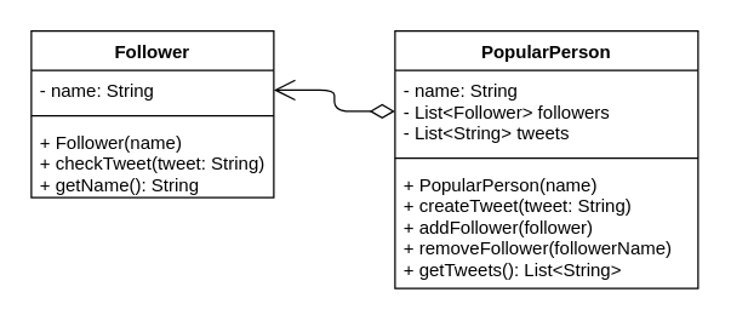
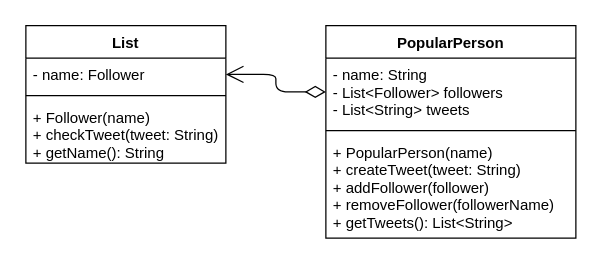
  <mxCell id="0" />
  <mxCell id="1" parent="0" />
- <mxCell id="2" value="Follower" style="swimlane;fontStyle=1;align=center;verticalAlign=top;childLayout=stackLayout;horizontal=1;startSize=26;horizontalStack=0;resizeParent=1;resizeParentMax=0;resizeLast=0;collapsible=1;marginBottom=0;" vertex="1" parent="1"><mxGeometry x="20" y="20" width="160" height="110" as="geometry" /></mxCell>
- <mxCell id="3" value="- name: String" style="text;strokeColor=none;fillColor=none;align=left;verticalAlign=top;spacingLeft=4;spacingRight=4;overflow=hidden;rotatable=0;points=[[0,0.5],[1,0.5]];portConstraint=eastwest;" vertex="1" parent="2"><mxGeometry y="26" width="160" height="26" as="geometry" /></mxCell>
+ <mxCell id="2" value="List" style="swimlane;fontStyle=1;align=center;verticalAlign=top;childLayout=stackLayout;horizontal=1;startSize=26;horizontalStack=0;resizeParent=1;resizeParentMax=0;resizeLast=0;collapsible=1;marginBottom=0;" vertex="1" parent="1"><mxGeometry x="20" y="20" width="160" height="110" as="geometry" /></mxCell>
+ <mxCell id="3" value="- name: Follower" style="text;strokeColor=none;fillColor=none;align=left;verticalAlign=top;spacingLeft=4;spacingRight=4;overflow=hidden;rotatable=0;points=[[0,0.5],[1,0.5]];portConstraint=eastwest;" vertex="1" parent="2"><mxGeometry y="26" width="160" height="26" as="geometry" /></mxCell>
  <mxCell id="4" value="" style="line;strokeWidth=1;fillColor=none;align=left;verticalAlign=middle;spacingTop=-1;spacingLeft=3;spacingRight=3;rotatable=0;labelPosition=right;points=[];portConstraint=eastwest;" vertex="1" parent="2"><mxGeometry y="52" width="160" height="8" as="geometry" /></mxCell>
  <mxCell id="5" value="+ Follower(name)&#10;+ checkTweet(tweet: String)&#10;+ getName(): String" style="text;strokeColor=none;fillColor=none;align=left;verticalAlign=top;spacingLeft=4;spacingRight=4;overflow=hidden;rotatable=0;points=[[0,0.5],[1,0.5]];portConstraint=eastwest;" vertex="1" parent="2"><mxGeometry y="60" width="160" height="50" as="geometry" /></mxCell>
  <mxCell id="6" value="PopularPerson" style="swimlane;fontStyle=1;align=center;verticalAlign=top;childLayout=stackLayout;horizontal=1;startSize=26;horizontalStack=0;resizeParent=1;resizeParentMax=0;resizeLast=0;collapsible=1;marginBottom=0;" vertex="1" parent="1"><mxGeometry x="260" y="20" width="200" height="170" as="geometry" /></mxCell>
  <mxCell id="7" value="- name: String&#10;- List&lt;Follower&gt; followers&#10;- List&lt;String&gt; tweets" style="text;strokeColor=none;fillColor=none;align=left;verticalAlign=top;spacingLeft=4;spacingRight=4;overflow=hidden;rotatable=0;points=[[0,0.5],[1,0.5]];portConstraint=eastwest;" vertex="1" parent="6"><mxGeometry y="26" width="200" height="54" as="geometry" /></mxCell>
  <mxCell id="8" value="" style="line;strokeWidth=1;fillColor=none;align=left;verticalAlign=middle;spacingTop=-1;spacingLeft=3;spacingRight=3;rotatable=0;labelPosition=right;points=[];portConstraint=eastwest;" vertex="1" parent="6"><mxGeometry y="80" width="200" height="8" as="geometry" /></mxCell>
  <mxCell id="9" value="+ PopularPerson(name)&#10;+ createTweet(tweet: String)&#10;+ addFollower(follower)&#10;+ removeFollower(followerName)&#10;+ getTweets(): List&lt;String&gt;" style="text;strokeColor=none;fillColor=none;align=left;verticalAlign=top;spacingLeft=4;spacingRight=4;overflow=hidden;rotatable=0;points=[[0,0.5],[1,0.5]];portConstraint=eastwest;" vertex="1" parent="6"><mxGeometry y="88" width="200" height="82" as="geometry" /></mxCell>
  <mxCell id="10" value="" style="endArrow=open;html=1;endSize=12;startArrow=diamondThin;startSize=14;startFill=0;edgeStyle=orthogonalEdgeStyle;align=left;verticalAlign=bottom;entryX=1;entryY=0.5;entryDx=0;entryDy=0;exitX=0;exitY=0.5;exitDx=0;exitDy=0;" edge="1" parent="1" source="7" target="3"><mxGeometry x="-0.575" relative="1" as="geometry"><mxPoint x="70" y="190" as="sourcePoint" /><mxPoint x="230" y="190" as="targetPoint" /><mxPoint as="offset" /></mxGeometry></mxCell>
